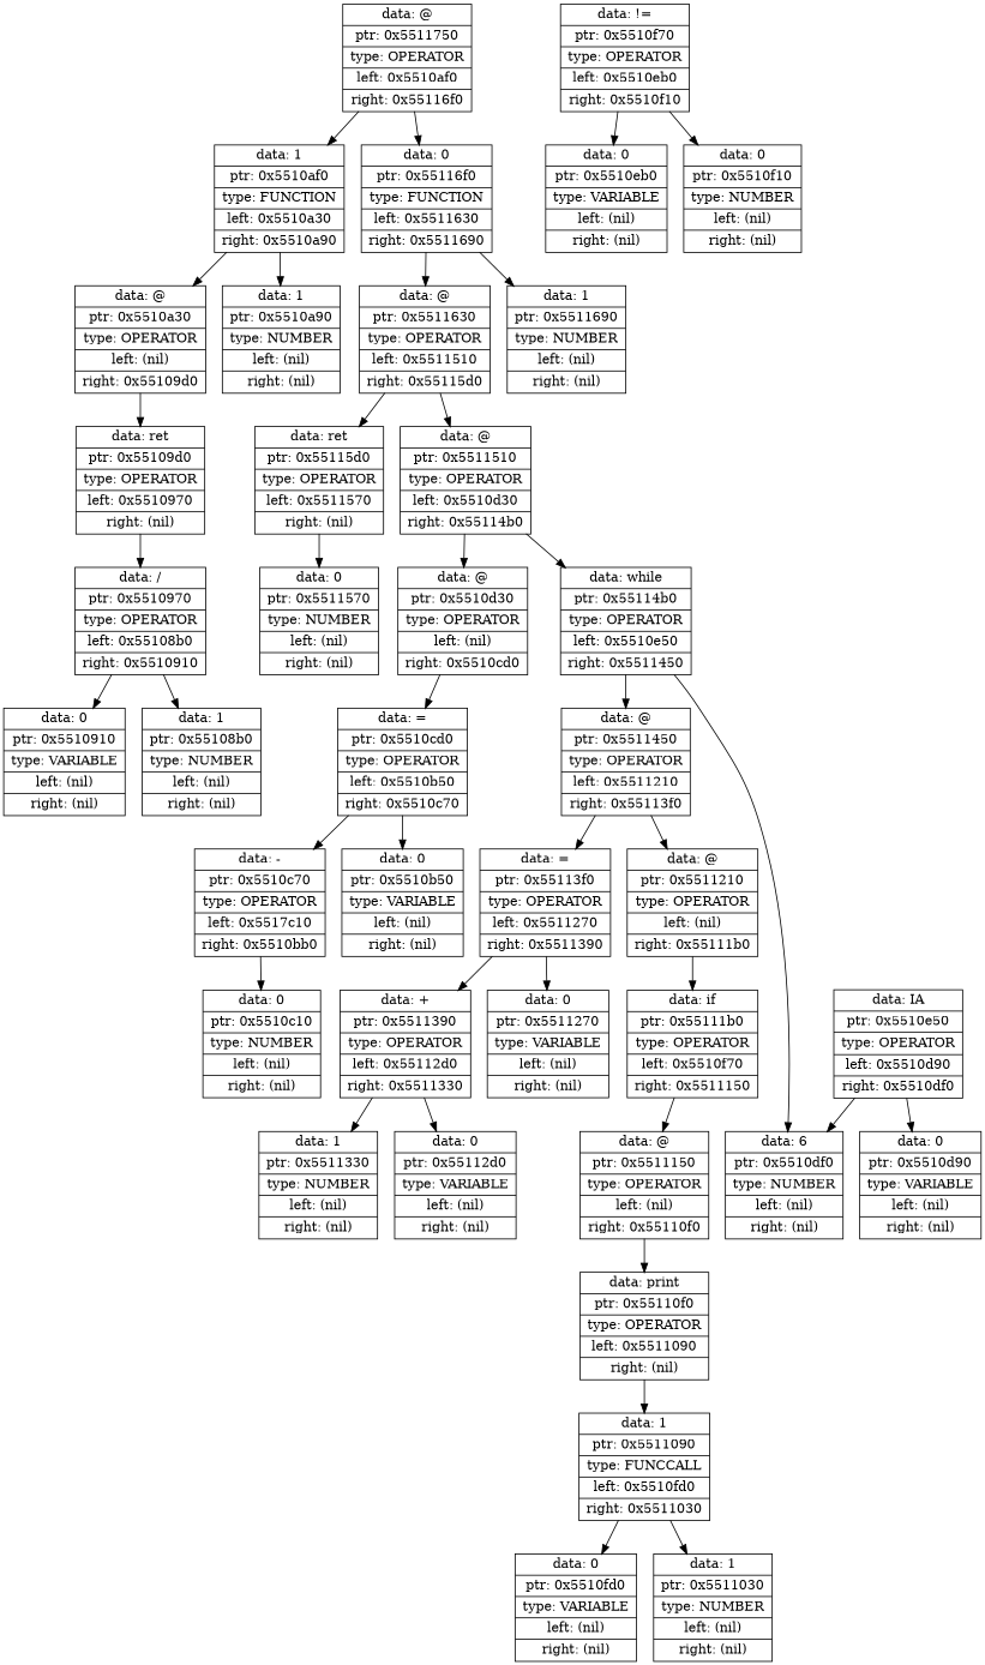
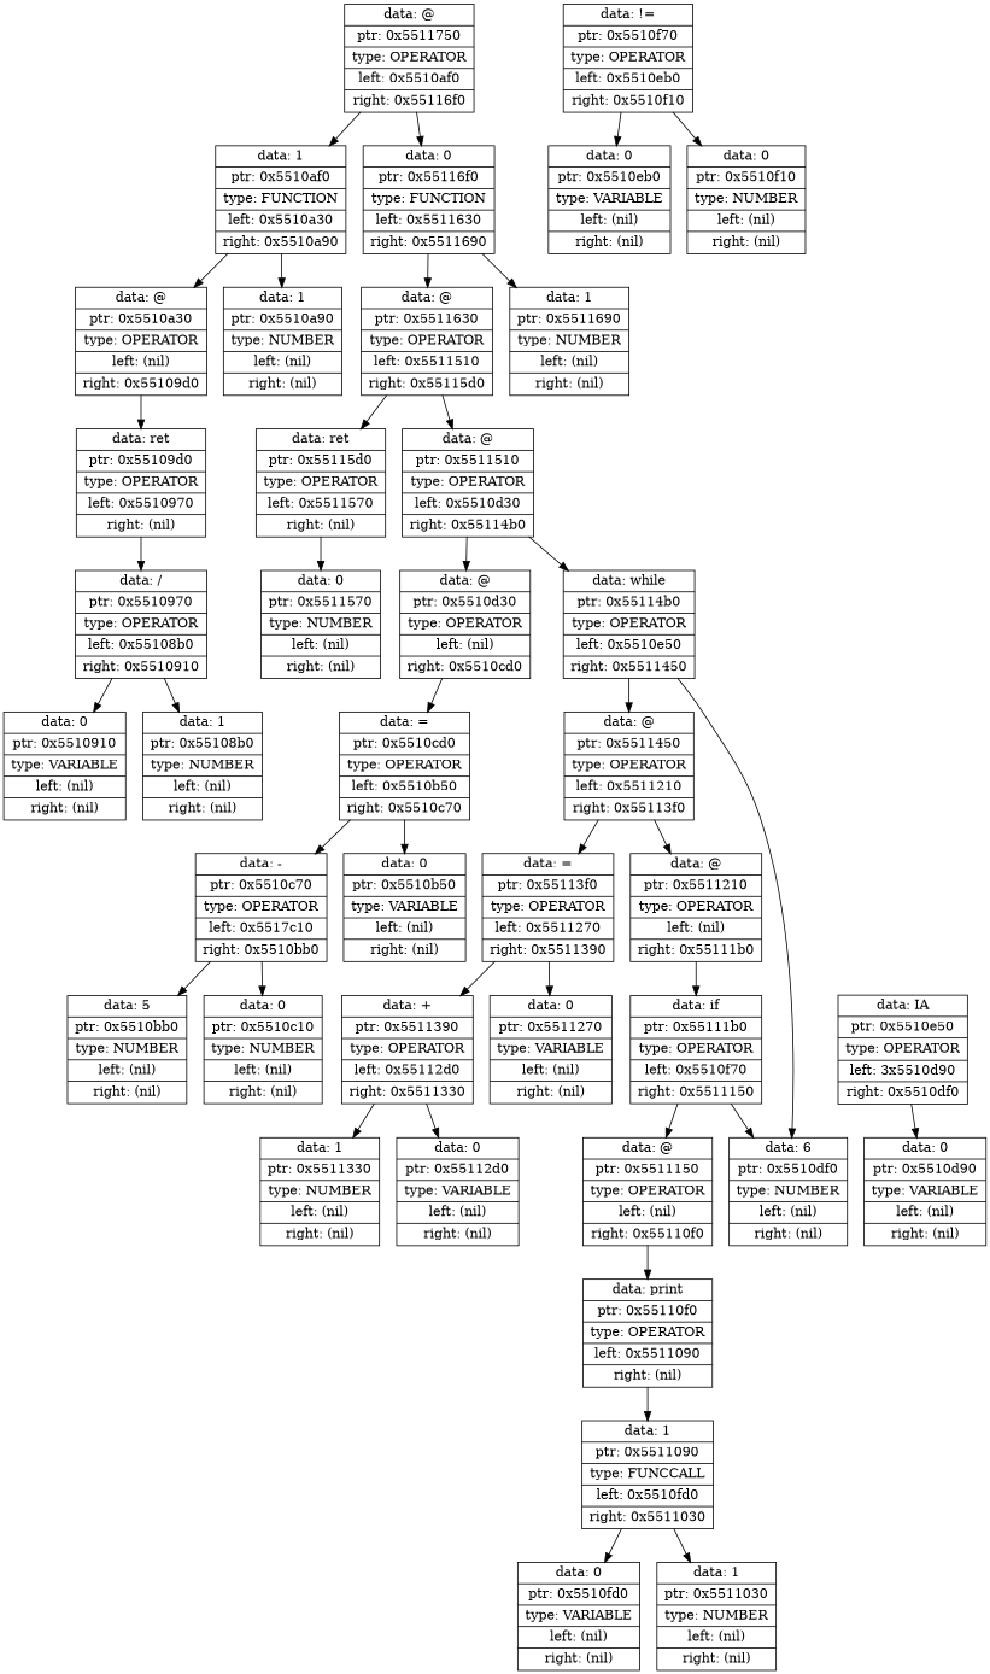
  digraph {
    node [shape=record]
    n1 [label="{data: @|ptr: 0x5511750|type: OPERATOR|left: 0x5510af0|right: 0x55116f0}"]
    n2 [label="{data: 1|ptr: 0x5510af0|type: FUNCTION|left: 0x5510a30|right: 0x5510a90}"]
    n3 [label="{data: 0|ptr: 0x55116f0|type: FUNCTION|left: 0x5511630|right: 0x5511690}"]
    n4 [label="{data: @|ptr: 0x5510a30|type: OPERATOR|left: (nil)|right: 0x55109d0}"]
    n5 [label="{data: 1|ptr: 0x5510a90|type: NUMBER|left: (nil)|right: (nil)}"]
    n6 [label="{data: @|ptr: 0x5511630|type: OPERATOR|left: 0x5511510|right: 0x55115d0}"]
    n7 [label="{data: 1|ptr: 0x5511690|type: NUMBER|left: (nil)|right: (nil)}"]
    n8 [label="{data: ret|ptr: 0x55109d0|type: OPERATOR|left: 0x5510970|right: (nil)}"]
    n9 [label="{data: /|ptr: 0x5510970|type: OPERATOR|left: 0x55108b0|right: 0x5510910}"]
    n10 [label="{data: 1|ptr: 0x55108b0|type: NUMBER|left: (nil)|right: (nil)}"]
    n11 [label="{data: 0|ptr: 0x5510910|type: VARIABLE|left: (nil)|right: (nil)}"]
    n12 [label="{data: @|ptr: 0x5511510|type: OPERATOR|left: 0x5510d30|right: 0x55114b0}"]
    n13 [label="{data: ret|ptr: 0x55115d0|type: OPERATOR|left: 0x5511570|right: (nil)}"]
    n14 [label="{data: @|ptr: 0x5510d30|type: OPERATOR|left: (nil)|right: 0x5510cd0}"]
    n15 [label="{data: while|ptr: 0x55114b0|type: OPERATOR|left: 0x5510e50|right: 0x5511450}"]
    n16 [label="{data: 0|ptr: 0x5511570|type: NUMBER|left: (nil)|right: (nil)}"]
    n17 [label="{data: =|ptr: 0x5510cd0|type: OPERATOR|left: 0x5510b50|right: 0x5510c70}"]
    n18 [label="{data: @|ptr: 0x5511450|type: OPERATOR|left: 0x5511210|right: 0x55113f0}"]
    n19 [label="{data: 6|ptr: 0x5510df0|type: NUMBER|left: (nil)|right: (nil)}"]
    n20 [label="{data: 0|ptr: 0x5510b50|type: VARIABLE|left: (nil)|right: (nil)}"]
    n21 [label="{data: -|ptr: 0x5510c70|type: OPERATOR|left: 0x5517c10|right: 0x5510bb0}"]
    n22 [label="{data: 0|ptr: 0x5510c10|type: NUMBER|left: (nil)|right: (nil)}"]
-   n24 [label="{data: IA|ptr: 0x5510e50|type: OPERATOR|left: 0x5510d90|right: 0x5510df0}"]
+   n23 [label="{data: 5|ptr: 0x5510bb0|type: NUMBER|left: (nil)|right: (nil)}"]
+   n24 [label="{data: IA|ptr: 0x5510e50|type: OPERATOR|left: 3x5510d90|right: 0x5510df0}"]
    n25 [label="{data: 0|ptr: 0x5510d90|type: VARIABLE|left: (nil)|right: (nil)}"]
    n26 [label="{data: @|ptr: 0x5511210|type: OPERATOR|left: (nil)|right: 0x55111b0}"]
    n27 [label="{data: =|ptr: 0x55113f0|type: OPERATOR|left: 0x5511270|right: 0x5511390}"]
    n28 [label="{data: if|ptr: 0x55111b0|type: OPERATOR|left: 0x5510f70|right: 0x5511150}"]
    n29 [label="{data: 0|ptr: 0x5511270|type: VARIABLE|left: (nil)|right: (nil)}"]
    n30 [label="{data: +|ptr: 0x5511390|type: OPERATOR|left: 0x55112d0|right: 0x5511330}"]
    n31 [label="{data: @|ptr: 0x5511150|type: OPERATOR|left: (nil)|right: 0x55110f0}"]
    n32 [label="{data: !=|ptr: 0x5510f70|type: OPERATOR|left: 0x5510eb0|right: 0x5510f10}"]
    n33 [label="{data: 0|ptr: 0x5510eb0|type: VARIABLE|left: (nil)|right: (nil)}"]
    n34 [label="{data: 0|ptr: 0x5510f10|type: NUMBER|left: (nil)|right: (nil)}"]
    n35 [label="{data: print|ptr: 0x55110f0|type: OPERATOR|left: 0x5511090|right: (nil)}"]
    n36 [label="{data: 1|ptr: 0x5511090|type: FUNCCALL|left: 0x5510fd0|right: 0x5511030}"]
    n37 [label="{data: 0|ptr: 0x5510fd0|type: VARIABLE|left: (nil)|right: (nil)}"]
    n38 [label="{data: 1|ptr: 0x5511030|type: NUMBER|left: (nil)|right: (nil)}"]
    n39 [label="{data: 0|ptr: 0x55112d0|type: VARIABLE|left: (nil)|right: (nil)}"]
    n40 [label="{data: 1|ptr: 0x5511330|type: NUMBER|left: (nil)|right: (nil)}"]
    n1 -> n2
    n1 -> n3
    n2 -> n4
    n2 -> n5
    n3 -> n6
    n3 -> n7
    n4 -> n8
    n6 -> n12
    n6 -> n13
    n8 -> n9
    n9 -> n10
    n9 -> n11
    n12 -> n14
    n12 -> n15
    n13 -> n16
    n14 -> n17
    n15 -> n18
    n15 -> n19
    n17 -> n20
    n17 -> n21
    n18 -> n26
    n18 -> n27
    n21 -> n22
-   n24 -> n19
+   n21 -> n23
+   n28 -> n19
    n24 -> n25
    n26 -> n28
    n27 -> n29
    n27 -> n30
    n28 -> n31
    n30 -> n39
    n30 -> n40
    n31 -> n35
    n32 -> n33
    n32 -> n34
    n35 -> n36
    n36 -> n37
    n36 -> n38
  }
